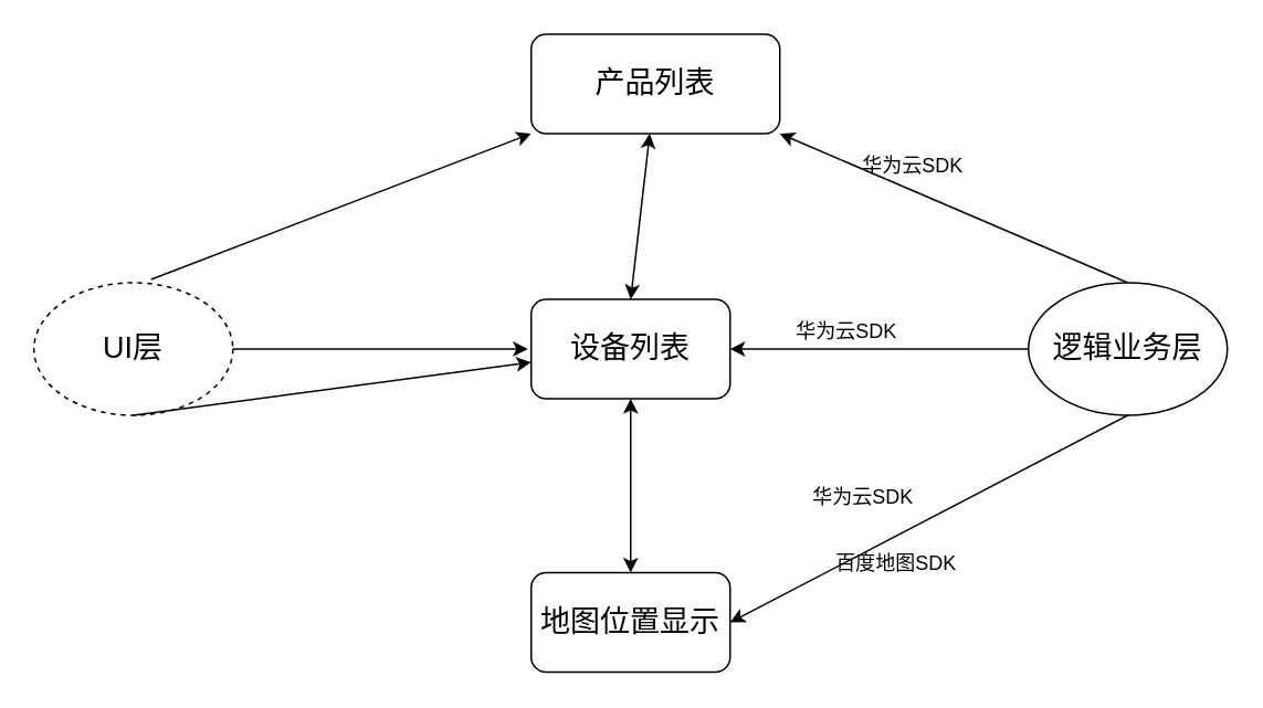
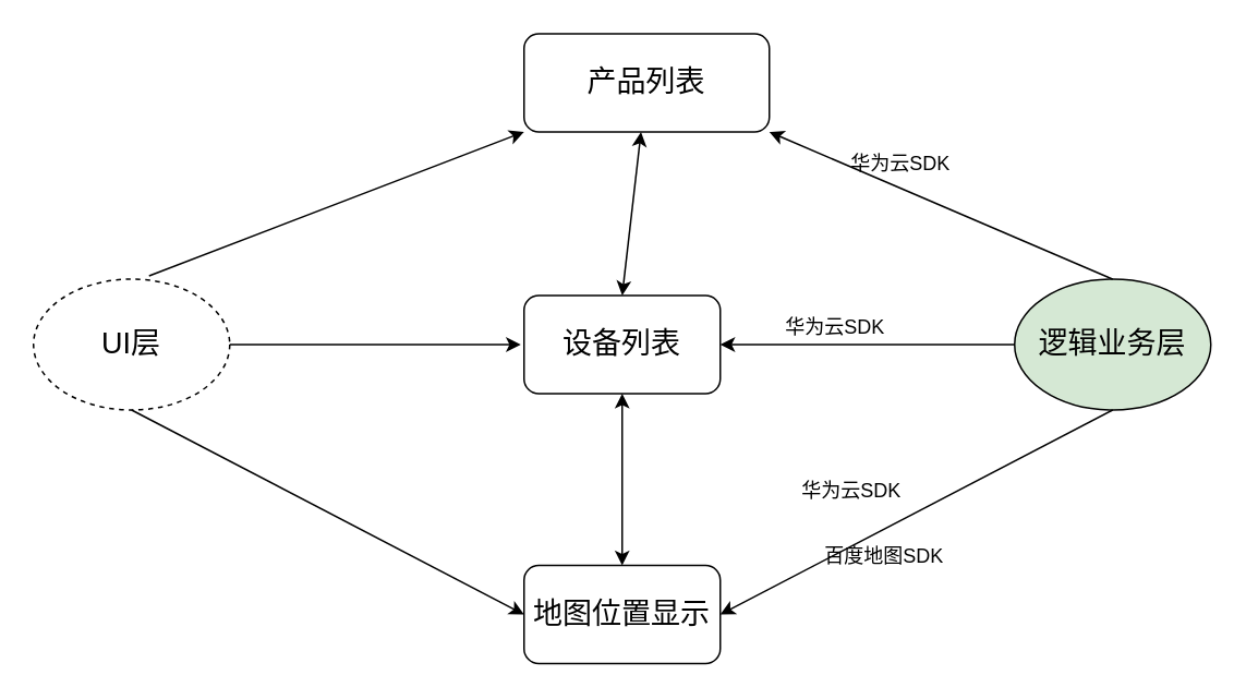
  <mxCell id="0" />
  <mxCell id="1" parent="0" />
  <mxCell id="2" value="&lt;font style=&quot;font-size: 18px&quot;&gt;产品列表&lt;/font&gt;" style="rounded=1;whiteSpace=wrap;html=1;" parent="1" vertex="1"><mxGeometry x="320" y="20" width="150" height="60" as="geometry" /></mxCell>
  <mxCell id="3" value="&lt;font style=&quot;font-size: 18px&quot;&gt;设备列表&lt;/font&gt;" style="rounded=1;whiteSpace=wrap;html=1;" parent="1" vertex="1"><mxGeometry x="320" y="180" width="120" height="60" as="geometry" /></mxCell>
  <mxCell id="4" value="&lt;font style=&quot;font-size: 18px&quot;&gt;地图位置显示&lt;/font&gt;" style="rounded=1;whiteSpace=wrap;html=1;" parent="1" vertex="1"><mxGeometry x="320" y="345" width="120" height="60" as="geometry" /></mxCell>
  <mxCell id="5" value="&lt;font style=&quot;font-size: 18px&quot;&gt;UI层&lt;/font&gt;" style="ellipse;whiteSpace=wrap;html=1;dashed=1;" parent="1" vertex="1"><mxGeometry x="20" y="170" width="120" height="80" as="geometry" /></mxCell>
- <mxCell id="6" value="&lt;font style=&quot;font-size: 18px&quot;&gt;逻辑业务层&lt;/font&gt;" style="ellipse;whiteSpace=wrap;html=1;" parent="1" vertex="1"><mxGeometry x="620" y="170" width="120" height="80" as="geometry" /></mxCell>
+ <mxCell id="6" value="&lt;font style=&quot;font-size: 18px&quot;&gt;逻辑业务层&lt;/font&gt;" style="ellipse;whiteSpace=wrap;html=1;fillColor=#d5e8d4;" parent="1" vertex="1"><mxGeometry x="620" y="170" width="120" height="80" as="geometry" /></mxCell>
  <mxCell id="7" value="" style="endArrow=classic;startArrow=classic;html=1;" parent="1" target="2" edge="1"><mxGeometry width="50" height="50" relative="1" as="geometry"><mxPoint x="380" y="180" as="sourcePoint" /><mxPoint x="430" y="130" as="targetPoint" /></mxGeometry></mxCell>
  <mxCell id="8" value="" style="endArrow=classic;startArrow=classic;html=1;exitX=0.5;exitY=0;exitDx=0;exitDy=0;" parent="1" source="4" edge="1"><mxGeometry width="50" height="50" relative="1" as="geometry"><mxPoint x="330" y="290" as="sourcePoint" /><mxPoint x="380" y="240" as="targetPoint" /></mxGeometry></mxCell>
  <mxCell id="9" value="" style="endArrow=classic;html=1;entryX=0;entryY=1;entryDx=0;entryDy=0;exitX=0.589;exitY=-0.025;exitDx=0;exitDy=0;exitPerimeter=0;" parent="1" source="5" target="2" edge="1"><mxGeometry width="50" height="50" relative="1" as="geometry"><mxPoint x="90" y="160" as="sourcePoint" /><mxPoint x="140" y="110" as="targetPoint" /></mxGeometry></mxCell>
  <mxCell id="10" value="" style="endArrow=classic;html=1;exitX=1;exitY=0.5;exitDx=0;exitDy=0;" parent="1" source="5" edge="1"><mxGeometry width="50" height="50" relative="1" as="geometry"><mxPoint x="140" y="203" as="sourcePoint" /><mxPoint x="318" y="210" as="targetPoint" /></mxGeometry></mxCell>
- <mxCell id="11" value="" style="endArrow=classic;html=1;exitX=0.5;exitY=1;exitDx=0;exitDy=0;" parent="1" source="5" target="3" edge="1"><mxGeometry width="50" height="50" relative="1" as="geometry"><mxPoint x="80" y="240" as="sourcePoint" /><mxPoint x="130" y="190" as="targetPoint" /></mxGeometry></mxCell>
+ <mxCell id="11" value="" style="endArrow=classic;html=1;entryX=0;entryY=0.5;entryDx=0;entryDy=0;exitX=0.5;exitY=1;exitDx=0;exitDy=0;" parent="1" source="5" target="4" edge="1"><mxGeometry width="50" height="50" relative="1" as="geometry"><mxPoint x="80" y="240" as="sourcePoint" /><mxPoint x="130" y="190" as="targetPoint" /></mxGeometry></mxCell>
  <mxCell id="12" value="" style="endArrow=classic;html=1;entryX=1;entryY=0.5;entryDx=0;entryDy=0;" parent="1" target="3" edge="1"><mxGeometry width="50" height="50" relative="1" as="geometry"><mxPoint x="620" y="210" as="sourcePoint" /><mxPoint x="670" y="160" as="targetPoint" /></mxGeometry></mxCell>
  <mxCell id="13" value="" style="endArrow=classic;html=1;entryX=1;entryY=0.5;entryDx=0;entryDy=0;" parent="1" target="4" edge="1"><mxGeometry width="50" height="50" relative="1" as="geometry"><mxPoint x="680" y="250" as="sourcePoint" /><mxPoint x="730" y="200" as="targetPoint" /><Array as="points" /></mxGeometry></mxCell>
  <mxCell id="14" value="" style="endArrow=classic;html=1;entryX=1;entryY=1;entryDx=0;entryDy=0;" parent="1" target="2" edge="1"><mxGeometry width="50" height="50" relative="1" as="geometry"><mxPoint x="680" y="170" as="sourcePoint" /><mxPoint x="720" y="120" as="targetPoint" /></mxGeometry></mxCell>
  <mxCell id="15" value="华为云SDK" style="text;html=1;align=center;verticalAlign=middle;resizable=0;points=[];autosize=1;strokeColor=none;" parent="1" vertex="1"><mxGeometry x="470" y="190" width="80" height="20" as="geometry" /></mxCell>
  <mxCell id="16" value="华为云SDK" style="text;html=1;align=center;verticalAlign=middle;resizable=0;points=[];autosize=1;strokeColor=none;" parent="1" vertex="1"><mxGeometry x="510" y="90" width="80" height="20" as="geometry" /></mxCell>
  <mxCell id="17" value="华为云SDK" style="text;html=1;align=center;verticalAlign=middle;resizable=0;points=[];autosize=1;strokeColor=none;" parent="1" vertex="1"><mxGeometry x="480" y="290" width="80" height="20" as="geometry" /></mxCell>
  <mxCell id="18" value="百度地图SDK" style="text;html=1;align=center;verticalAlign=middle;resizable=0;points=[];autosize=1;strokeColor=none;" parent="1" vertex="1"><mxGeometry x="495" y="330" width="90" height="20" as="geometry" /></mxCell>
